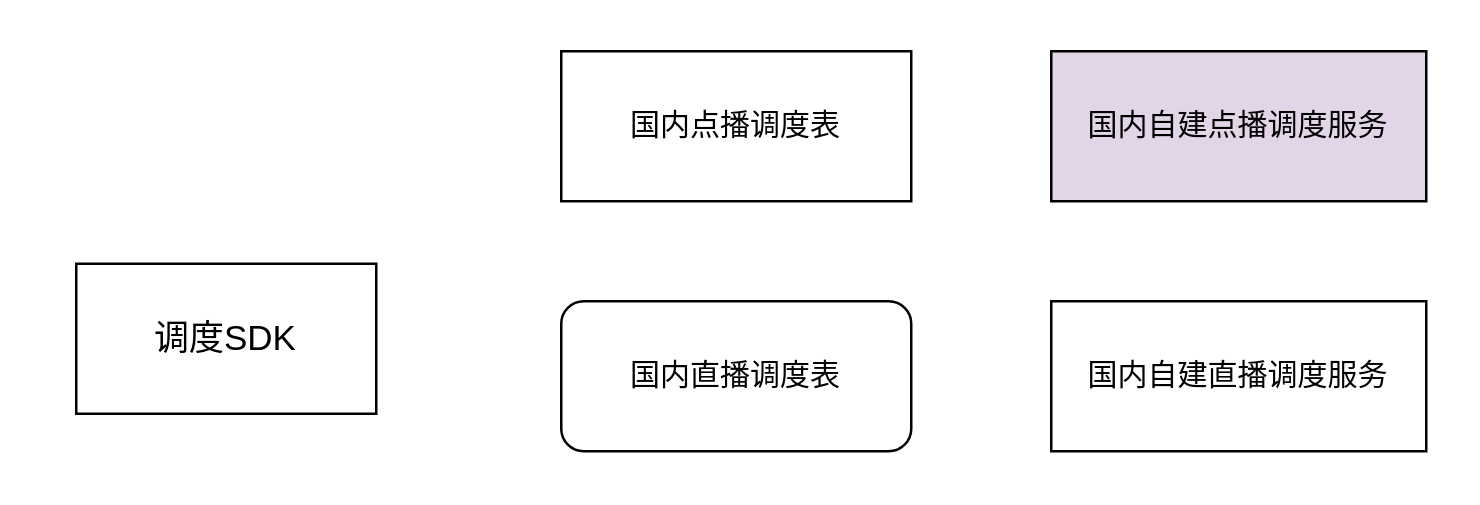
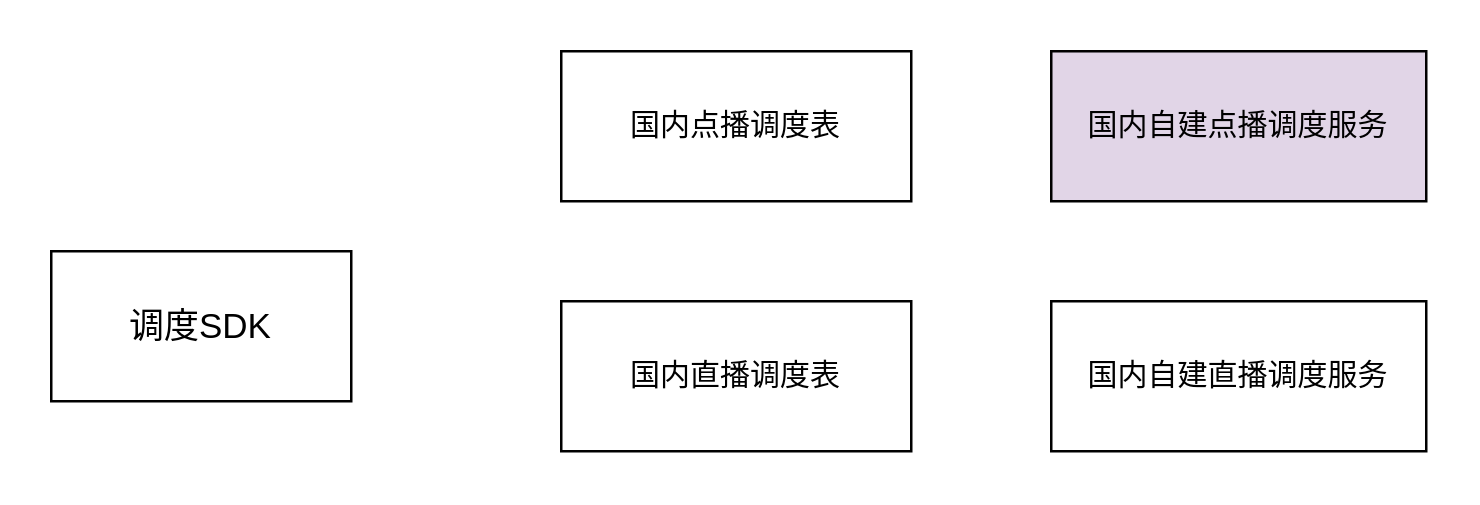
  <mxCell id="0" />
  <mxCell id="1" parent="0" />
  <mxCell id="2" value="国内点播调度表" style="rounded=0;whiteSpace=wrap;html=1;" vertex="1" parent="1"><mxGeometry x="224" y="20" width="140" height="60" as="geometry" /></mxCell>
- <mxCell id="3" value="&lt;font style=&quot;font-size: 14px;&quot;&gt;调度SDK&lt;/font&gt;" style="rounded=0;whiteSpace=wrap;html=1;" vertex="1" parent="1"><mxGeometry x="30" y="105" width="120" height="60" as="geometry" /></mxCell>
- <mxCell id="4" value="国内直播调度表" style="whiteSpace=wrap;html=1;rounded=1;" vertex="1" parent="1"><mxGeometry x="224" y="120" width="140" height="60" as="geometry" /></mxCell>
+ <mxCell id="3" value="&lt;font style=&quot;font-size: 14px;&quot;&gt;调度SDK&lt;/font&gt;" style="rounded=0;whiteSpace=wrap;html=1;" vertex="1" parent="1"><mxGeometry x="20" y="100" width="120" height="60" as="geometry" /></mxCell>
+ <mxCell id="4" value="国内直播调度表" style="rounded=0;whiteSpace=wrap;html=1;" vertex="1" parent="1"><mxGeometry x="224" y="120" width="140" height="60" as="geometry" /></mxCell>
  <mxCell id="5" value="国内自建点播调度服务" style="whiteSpace=wrap;html=1;fillColor=#e1d5e7;" vertex="1" parent="1"><mxGeometry x="420" y="20" width="150" height="60" as="geometry" /></mxCell>
  <mxCell id="6" value="国内自建直播调度服务" style="whiteSpace=wrap;html=1;" vertex="1" parent="1"><mxGeometry x="420" y="120" width="150" height="60" as="geometry" /></mxCell>
